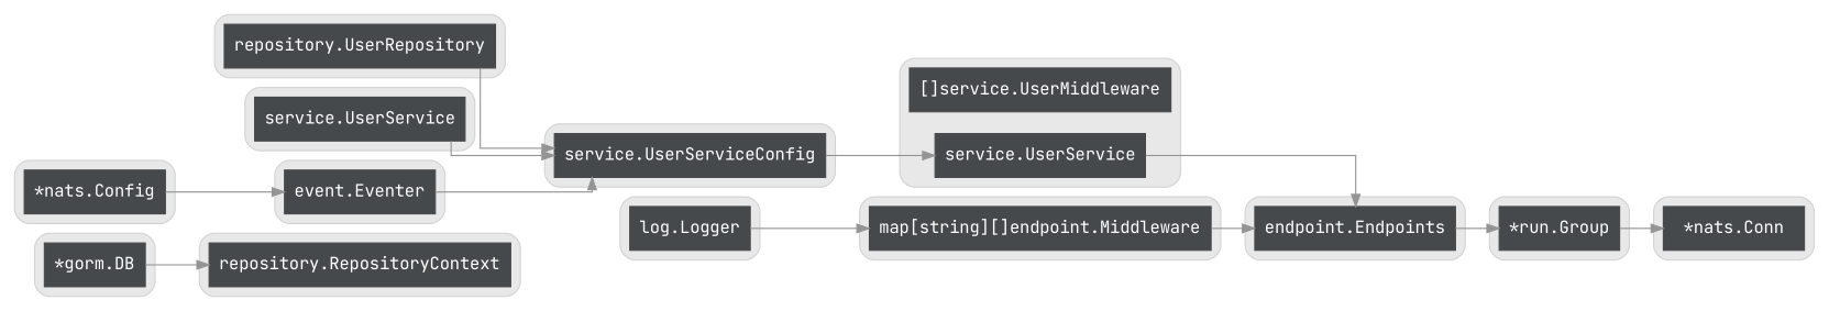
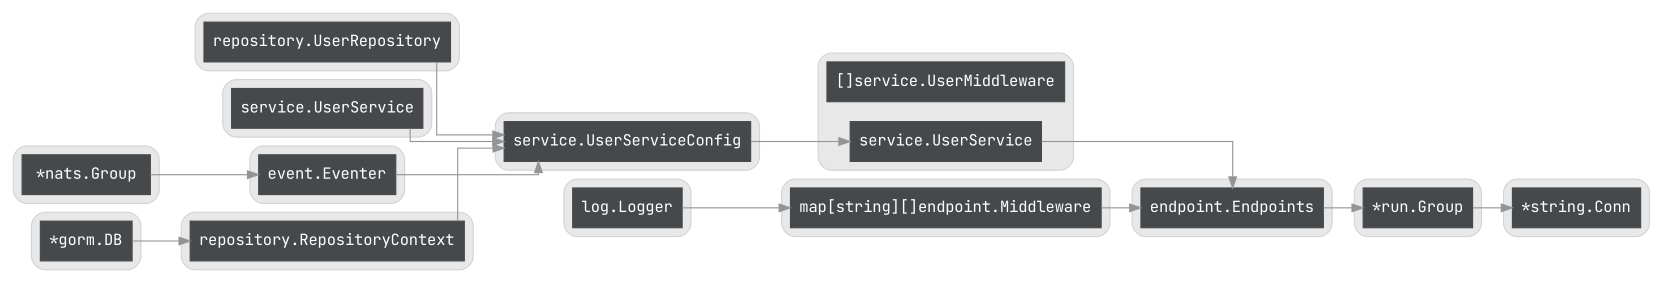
  digraph {
    fontname="JetBrains Mono"
    rankdir=LR
    splines=ortho
    node [color="#46494C" fontcolor=white fontname="JetBrains Mono" shape=box style=filled]
    edge [color="#949494" fontname="JetBrains Mono"]
    n1 [label="map[string][]endpoint.Middleware"]
    n2 [label="log.Logger"]
    n3 [label="*gorm.DB"]
-   n4 [label="*nats.Conn"]
+   n4 [label="*string.Conn"]
    n5 [label="service.UserServiceConfig"]
    n6 [label="endpoint.Endpoints"]
    n7 [label="[]service.UserMiddleware"]
    n8 [label="service.UserService"]
    n9 [label="repository.UserRepository"]
    n10 [label="service.UserService"]
    n11 [label="event.Eventer"]
-   n12 [label="*nats.Config"]
+   n12 [label="*nats.Group"]
    n13 [label="repository.RepositoryContext"]
    n14 [label="*run.Group"]
    subgraph cluster_1 {
      ID=cluster_s10
      bgcolor="#E8E8E8"
      color=lightgrey
      fontcolor="#46494C"
      style=rounded
      n1
    }
    subgraph cluster_2 {
      ID=cluster_s0
      bgcolor="#E8E8E8"
      color=lightgrey
      fontcolor="#46494C"
      style=rounded
      n2
    }
    subgraph cluster_3 {
      ID=cluster_s5
      bgcolor="#E8E8E8"
      color=lightgrey
      fontcolor="#46494C"
      style=rounded
      n3
    }
    subgraph cluster_4 {
      ID=cluster_s1
      bgcolor="#E8E8E8"
      color=lightgrey
      fontcolor="#46494C"
      style=rounded
      n4
    }
    subgraph cluster_5 {
      ID=cluster_s8
      bgcolor="#E8E8E8"
      color=lightgrey
      fontcolor="#46494C"
      style=rounded
      n5
    }
    subgraph cluster_6 {
      ID=cluster_s11
      bgcolor="#E8E8E8"
      color=lightgrey
      fontcolor="#46494C"
      style=rounded
      n6
    }
    subgraph cluster_7 {
      ID=cluster_s9
      bgcolor="#E8E8E8"
      color=lightgrey
      fontcolor="#46494C"
      style=rounded
      n7
      n8
    }
    subgraph cluster_8 {
      ID=cluster_s7
      bgcolor="#E8E8E8"
      color=lightgrey
      fontcolor="#46494C"
      style=rounded
      n9
    }
    subgraph cluster_9 {
      ID=cluster_s4
      bgcolor="#E8E8E8"
      color=lightgrey
      fontcolor="#46494C"
      style=rounded
      n10
    }
    subgraph cluster_10 {
      ID=cluster_s3
      bgcolor="#E8E8E8"
      color=lightgrey
      fontcolor="#46494C"
      style=rounded
      n11
    }
    subgraph cluster_11 {
      ID=cluster_s2
      bgcolor="#E8E8E8"
      color=lightgrey
      fontcolor="#46494C"
      style=rounded
      n12
    }
    subgraph cluster_12 {
      ID=cluster_s6
      bgcolor="#E8E8E8"
      color=lightgrey
      fontcolor="#46494C"
      style=rounded
      n13
    }
    subgraph cluster_13 {
      ID=cluster_s12
      bgcolor="#E8E8E8"
      color=lightgrey
      fontcolor="#46494C"
      style=rounded
      n14
    }
    n1 -> n6
    n2 -> n1
    n3 -> n13
    n5 -> n8
    n6 -> n14
    n8 -> n6
    n9 -> n5
    n10 -> n5
    n11 -> n5
    n12 -> n11
+   n13 -> n5
    n14 -> n4
  }
